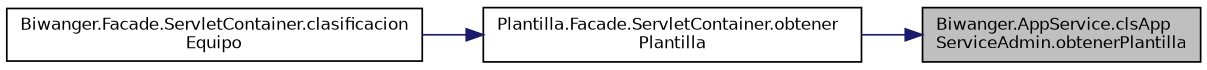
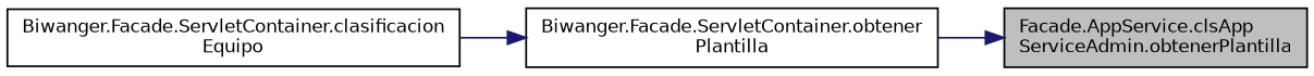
  digraph {
    rankdir=RL
    node [color=black fillcolor=white fontname=Helvetica fontsize=10 shape=record style=filled]
    edge [color=midnightblue dir=back fontname=Helvetica fontsize=10 labelfontname=Helvetica labelfontsize=10 style=solid]
-   n1 [fillcolor=grey75 fontcolor=black height=0.2 label="Biwanger.AppService.clsApp\lServiceAdmin.obtenerPlantilla" width=0.4]
-   n2 [height=0.2 label="Plantilla.Facade.ServletContainer.obtener\lPlantilla" width=0.4]
+   n1 [fillcolor=grey75 fontcolor=black height=0.2 label="Facade.AppService.clsApp\lServiceAdmin.obtenerPlantilla" width=0.4]
+   n2 [height=0.2 label="Biwanger.Facade.ServletContainer.obtener\lPlantilla" width=0.4]
    n3 [height=0.2 label="Biwanger.Facade.ServletContainer.clasificacion\lEquipo" width=0.4]
    n1 -> n2
    n2 -> n3
  }
